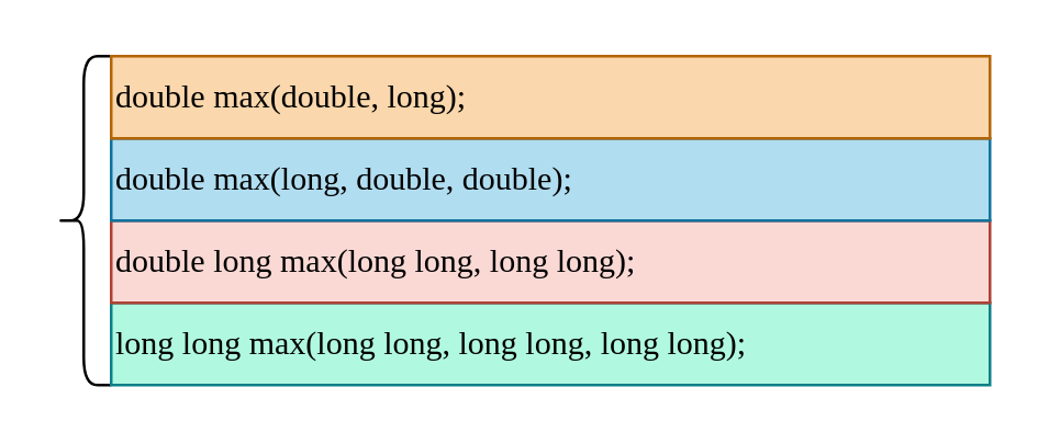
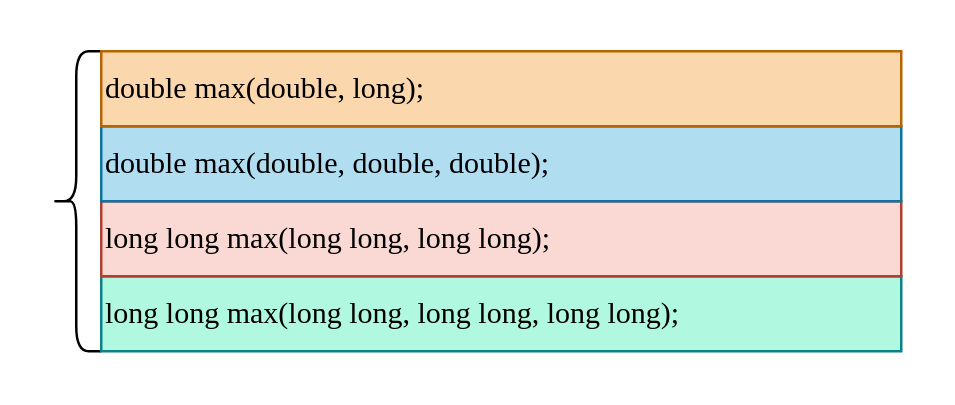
  <mxCell id="0" />
  <mxCell id="1" parent="0" />
  <mxCell id="2" value="" style="shape=curlyBracket;whiteSpace=wrap;html=1;rounded=1;labelPosition=left;verticalLabelPosition=middle;align=right;verticalAlign=middle;" parent="1" vertex="1"><mxGeometry x="20" y="20" width="20" height="120" as="geometry" /></mxCell>
  <mxCell id="3" value="&lt;font face=&quot;consolas&quot;&gt;long long max(long long, long long, long long);&lt;/font&gt;" style="text;html=1;strokeColor=#0e8088;fillColor=#B0F9E0;align=left;verticalAlign=middle;whiteSpace=wrap;rounded=0;" parent="1" vertex="1"><mxGeometry x="40" y="110" width="320" height="30" as="geometry" /></mxCell>
- <mxCell id="4" value="&lt;font face=&quot;consolas&quot;&gt;double long max(long long, long long);&lt;/font&gt;" style="text;html=1;strokeColor=#ae4132;fillColor=#fad9d5;align=left;verticalAlign=middle;whiteSpace=wrap;rounded=0;" parent="1" vertex="1"><mxGeometry x="40" y="80" width="320" height="30" as="geometry" /></mxCell>
- <mxCell id="5" value="&lt;font face=&quot;consolas&quot;&gt;double max(long, double, double);&lt;/font&gt;" style="text;html=1;strokeColor=#10739e;fillColor=#b1ddf0;align=left;verticalAlign=middle;whiteSpace=wrap;rounded=0;" parent="1" vertex="1"><mxGeometry x="40" y="50" width="320" height="30" as="geometry" /></mxCell>
+ <mxCell id="4" value="&lt;font face=&quot;consolas&quot;&gt;long long max(long long, long long);&lt;/font&gt;" style="text;html=1;strokeColor=#ae4132;fillColor=#fad9d5;align=left;verticalAlign=middle;whiteSpace=wrap;rounded=0;" parent="1" vertex="1"><mxGeometry x="40" y="80" width="320" height="30" as="geometry" /></mxCell>
+ <mxCell id="5" value="&lt;font face=&quot;consolas&quot;&gt;double max(double, double, double);&lt;/font&gt;" style="text;html=1;strokeColor=#10739e;fillColor=#b1ddf0;align=left;verticalAlign=middle;whiteSpace=wrap;rounded=0;" parent="1" vertex="1"><mxGeometry x="40" y="50" width="320" height="30" as="geometry" /></mxCell>
  <mxCell id="6" value="&lt;font face=&quot;consolas&quot;&gt;double max(double, long);&lt;/font&gt;" style="text;html=1;strokeColor=#b46504;fillColor=#fad7ac;align=left;verticalAlign=middle;whiteSpace=wrap;rounded=0;" parent="1" vertex="1"><mxGeometry x="40" y="20" width="320" height="30" as="geometry" /></mxCell>
